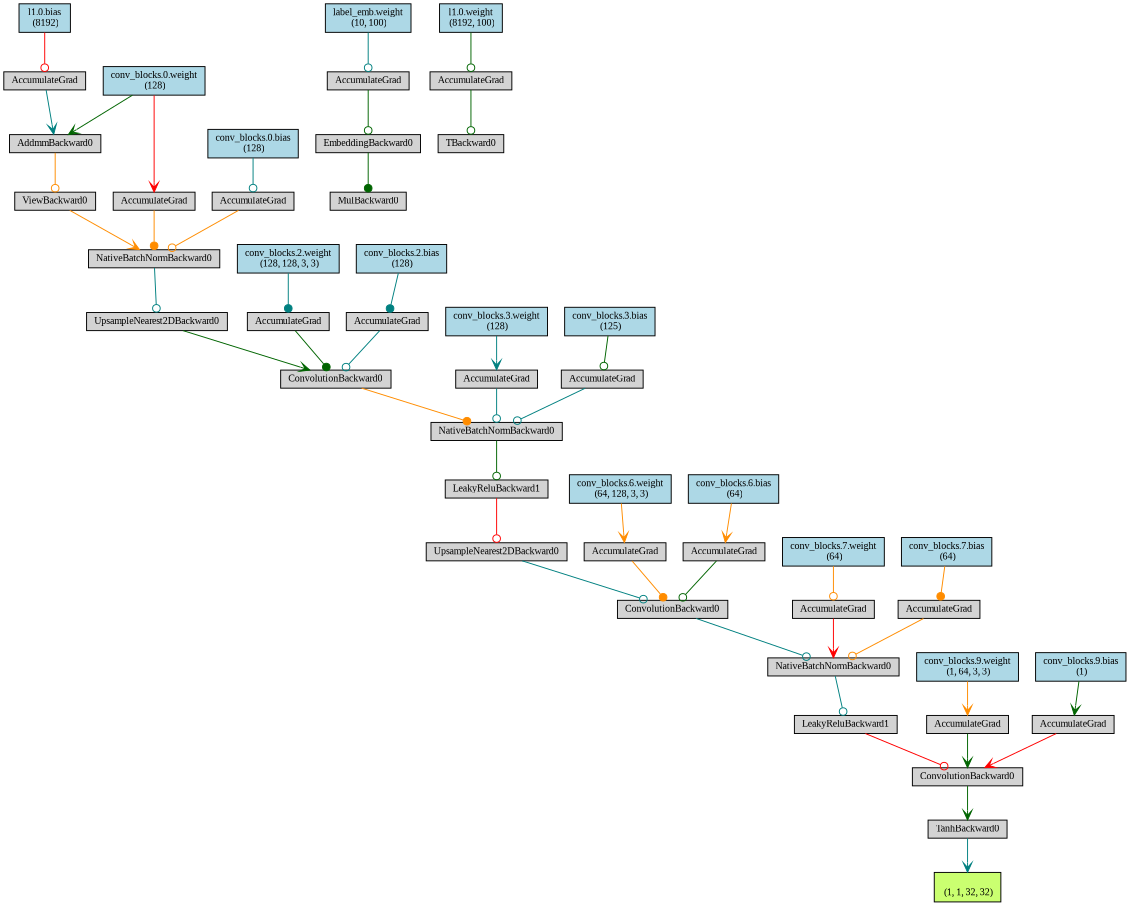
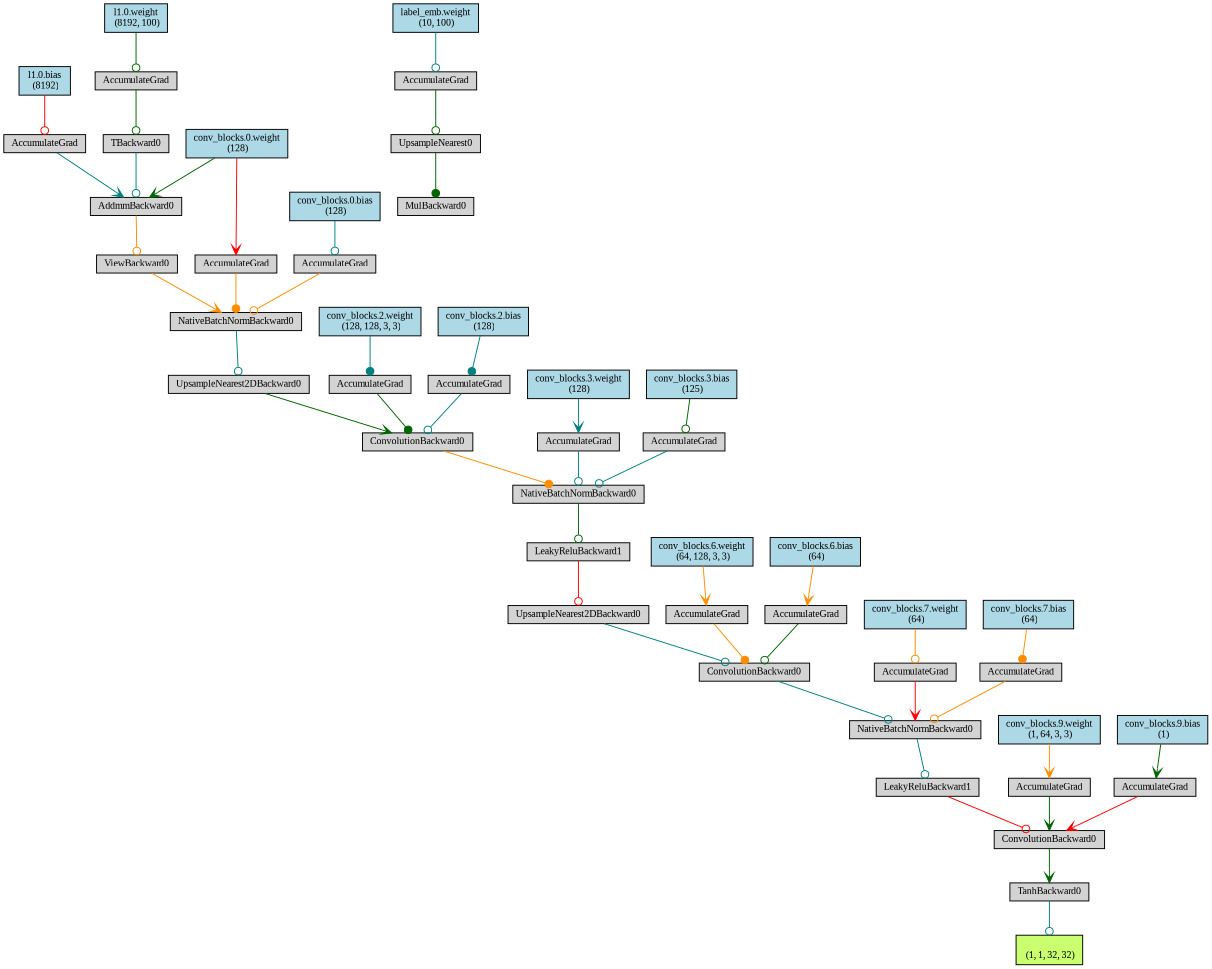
  digraph {
    fontname="Liberation Serif"
    node [align=left fontname="Liberation Serif" fontsize=10 ranksep=0.1 shape=box style=filled]
    edge [arrowhead=odot color=teal fontname="Liberation Serif"]
    n1 [fillcolor=darkolivegreen1 height=0.2 label="\n (1, 1, 32, 32)"]
    n2 [height=0.2 label=TanhBackward0]
    n3 [height=0.2 label=ConvolutionBackward0]
    n4 [height=0.2 label=LeakyReluBackward1]
    n5 [height=0.2 label=NativeBatchNormBackward0]
    n6 [height=0.2 label=ConvolutionBackward0]
    n7 [height=0.2 label=UpsampleNearest2DBackward0]
    n8 [height=0.2 label=LeakyReluBackward1]
    n9 [height=0.2 label=NativeBatchNormBackward0]
    n10 [height=0.2 label=ConvolutionBackward0]
    n11 [height=0.2 label=UpsampleNearest2DBackward0]
    n12 [height=0.2 label=NativeBatchNormBackward0]
    n13 [height=0.2 label=ViewBackward0]
    n14 [height=0.2 label=AddmmBackward0]
    n15 [height=0.2 label=AccumulateGrad]
    n16 [fillcolor=lightblue height=0.2 label="l1.0.bias\n (8192)"]
    n17 [height=0.2 label=MulBackward0]
-   n18 [height=0.2 label=EmbeddingBackward0]
+   n18 [height=0.2 label=UpsampleNearest0]
    n19 [height=0.2 label=AccumulateGrad]
    n20 [fillcolor=lightblue height=0.2 label="label_emb.weight\n (10, 100)"]
    n21 [height=0.2 label=TBackward0]
    n22 [height=0.2 label=AccumulateGrad]
    n23 [fillcolor=lightblue height=0.2 label="l1.0.weight\n (8192, 100)"]
    n24 [height=0.2 label=AccumulateGrad]
    n25 [fillcolor=lightblue height=0.2 label="conv_blocks.0.weight\n (128)"]
    n26 [height=0.2 label=AccumulateGrad]
    n27 [fillcolor=lightblue height=0.2 label="conv_blocks.0.bias\n (128)"]
    n28 [height=0.2 label=AccumulateGrad]
    n29 [fillcolor=lightblue height=0.2 label="conv_blocks.2.weight\n (128, 128, 3, 3)"]
    n30 [height=0.2 label=AccumulateGrad]
    n31 [fillcolor=lightblue height=0.2 label="conv_blocks.2.bias\n (128)"]
    n32 [height=0.2 label=AccumulateGrad]
    n33 [fillcolor=lightblue height=0.2 label="conv_blocks.3.weight\n (128)"]
    n34 [height=0.2 label=AccumulateGrad]
    n35 [fillcolor=lightblue height=0.2 label="conv_blocks.3.bias\n (125)"]
    n36 [height=0.2 label=AccumulateGrad]
    n37 [fillcolor=lightblue height=0.2 label="conv_blocks.6.weight\n (64, 128, 3, 3)"]
    n38 [height=0.2 label=AccumulateGrad]
    n39 [fillcolor=lightblue height=0.2 label="conv_blocks.6.bias\n (64)"]
    n40 [height=0.2 label=AccumulateGrad]
    n41 [fillcolor=lightblue height=0.2 label="conv_blocks.7.weight\n (64)"]
    n42 [height=0.2 label=AccumulateGrad]
    n43 [fillcolor=lightblue height=0.2 label="conv_blocks.7.bias\n (64)"]
    n44 [height=0.2 label=AccumulateGrad]
    n45 [fillcolor=lightblue height=0.2 label="conv_blocks.9.weight\n (1, 64, 3, 3)"]
    n46 [height=0.2 label=AccumulateGrad]
    n47 [fillcolor=lightblue height=0.2 label="conv_blocks.9.bias\n (1)"]
-   n2 -> n1 [arrowhead=vee]
+   n2 -> n1
    n3 -> n2 [arrowhead=vee color=darkgreen]
    n4 -> n3 [color=red]
    n5 -> n4
    n6 -> n5
    n7 -> n6
    n8 -> n7 [color=red]
    n9 -> n8 [color=darkgreen]
    n10 -> n9 [arrowhead=dot color=darkorange]
    n11 -> n10 [arrowhead=vee color=darkgreen]
    n12 -> n11
    n13 -> n12 [arrowhead=vee color=darkorange]
    n14 -> n13 [color=darkorange]
    n15 -> n14 [arrowhead=vee]
    n16 -> n15 [color=red]
    n18 -> n17 [arrowhead=dot color=darkgreen]
    n19 -> n18 [color=darkgreen]
    n20 -> n19
+   n21 -> n14
    n22 -> n21 [color=darkgreen]
    n23 -> n22 [color=darkgreen]
    n24 -> n12 [arrowhead=dot color=darkorange]
    n25 -> n14 [arrowhead=vee color=darkgreen]
    n25 -> n24 [arrowhead=vee color=red]
    n26 -> n12 [color=darkorange]
    n27 -> n26
    n28 -> n10 [arrowhead=dot color=darkgreen]
    n29 -> n28 [arrowhead=dot]
    n30 -> n10
    n31 -> n30 [arrowhead=dot]
    n32 -> n9
    n33 -> n32 [arrowhead=vee]
    n34 -> n9
    n35 -> n34 [color=darkgreen]
    n36 -> n6 [arrowhead=dot color=darkorange]
    n37 -> n36 [arrowhead=vee color=darkorange]
    n38 -> n6 [color=darkgreen]
    n39 -> n38 [arrowhead=vee color=darkorange]
    n40 -> n5 [arrowhead=vee color=red]
    n41 -> n40 [color=darkorange]
    n42 -> n5 [color=darkorange]
    n43 -> n42 [arrowhead=dot color=darkorange]
    n44 -> n3 [arrowhead=vee color=darkgreen]
    n45 -> n44 [arrowhead=vee color=darkorange]
    n46 -> n3 [arrowhead=vee color=red]
    n47 -> n46 [arrowhead=vee color=darkgreen]
  }
